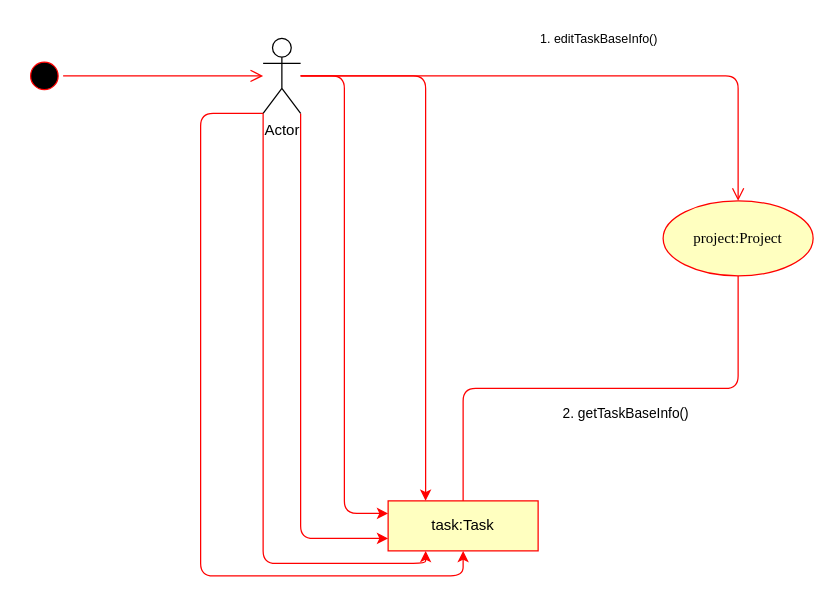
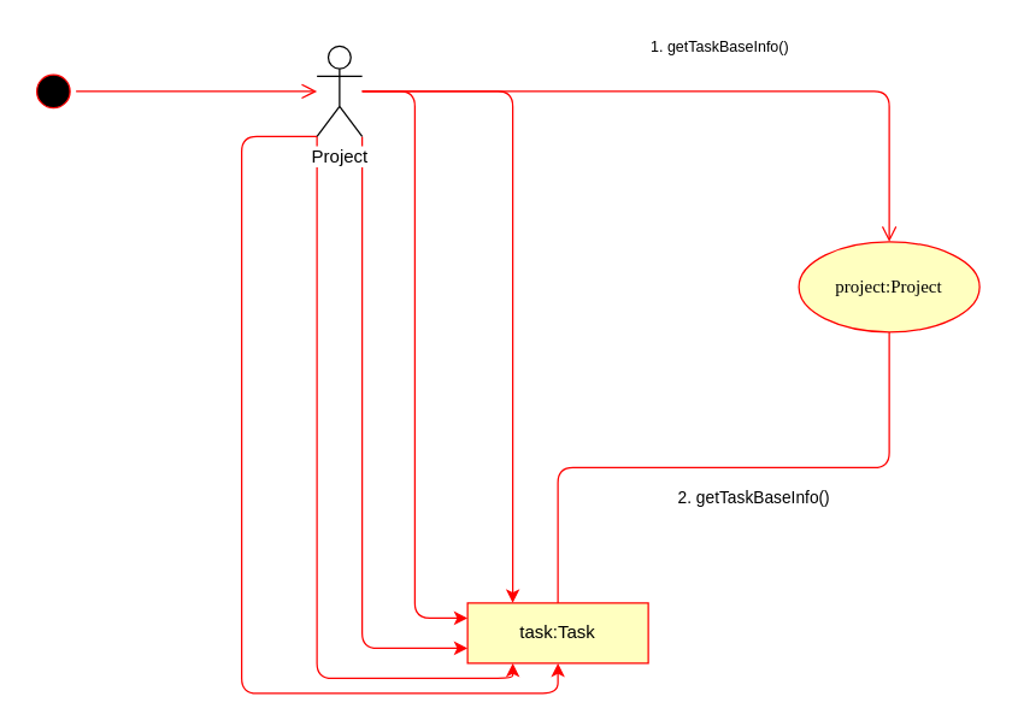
  <mxCell id="0" />
  <mxCell id="1" parent="0" />
  <mxCell id="2" value="" style="ellipse;html=1;shape=startState;fillColor=#000000;strokeColor=#ff0000;rounded=1;shadow=0;comic=0;labelBackgroundColor=none;fontFamily=Verdana;fontSize=12;fontColor=#000000;align=center;direction=south;" parent="1" vertex="1"><mxGeometry x="20" y="45" width="30" height="30" as="geometry" /></mxCell>
  <mxCell id="3" value="2. getTaskBaseInfo()" style="edgeStyle=orthogonalEdgeStyle;rounded=1;orthogonalLoop=1;jettySize=auto;html=1;exitX=0.5;exitY=1;exitDx=0;exitDy=0;strokeColor=#FF0000;endArrow=none;" parent="1" source="4" target="14" edge="1"><mxGeometry x="-0.1" y="20" relative="1" as="geometry"><mxPoint as="offset" /></mxGeometry></mxCell>
  <mxCell id="4" value="project:Project" style="ellipse;whiteSpace=wrap;html=1;arcSize=24;fillColor=#ffffc0;strokeColor=#ff0000;shadow=0;comic=0;labelBackgroundColor=none;fontFamily=Verdana;fontSize=12;fontColor=#000000;align=center;" parent="1" vertex="1"><mxGeometry x="530" y="160" width="120" height="60" as="geometry" /></mxCell>
  <mxCell id="5" style="edgeStyle=orthogonalEdgeStyle;html=1;labelBackgroundColor=none;endArrow=open;endSize=8;strokeColor=#ff0000;fontFamily=Verdana;fontSize=12;align=left;" parent="1" source="2" edge="1"><mxGeometry relative="1" as="geometry"><mxPoint x="210" y="60" as="targetPoint" /></mxGeometry></mxCell>
  <mxCell id="6" style="edgeStyle=orthogonalEdgeStyle;html=1;labelBackgroundColor=none;endArrow=open;endSize=8;strokeColor=#ff0000;fontFamily=Verdana;fontSize=12;align=left;" parent="1" target="4" edge="1"><mxGeometry relative="1" as="geometry"><Array as="points"><mxPoint x="250" y="60" /><mxPoint x="370" y="60" /></Array><mxPoint x="240" y="60" as="sourcePoint" /><mxPoint x="340" y="70" as="targetPoint" /></mxGeometry></mxCell>
  <mxCell id="7" style="edgeStyle=orthogonalEdgeStyle;rounded=1;orthogonalLoop=1;jettySize=auto;html=1;entryX=0.25;entryY=0;entryDx=0;entryDy=0;strokeColor=#FF0000;" edge="1" parent="1" source="12" target="14"><mxGeometry relative="1" as="geometry" /></mxCell>
  <mxCell id="8" style="edgeStyle=orthogonalEdgeStyle;rounded=1;orthogonalLoop=1;jettySize=auto;html=1;entryX=0;entryY=0.25;entryDx=0;entryDy=0;strokeColor=#FF0000;" edge="1" parent="1" source="12" target="14"><mxGeometry relative="1" as="geometry" /></mxCell>
  <mxCell id="9" style="edgeStyle=orthogonalEdgeStyle;rounded=1;orthogonalLoop=1;jettySize=auto;html=1;entryX=0;entryY=0.75;entryDx=0;entryDy=0;strokeColor=#FF0000;" edge="1" parent="1" source="12" target="14"><mxGeometry relative="1" as="geometry"><Array as="points"><mxPoint x="240" y="430" /></Array></mxGeometry></mxCell>
  <mxCell id="10" style="edgeStyle=orthogonalEdgeStyle;rounded=1;orthogonalLoop=1;jettySize=auto;html=1;strokeColor=#FF0000;entryX=0.25;entryY=1;entryDx=0;entryDy=0;" edge="1" parent="1" source="12" target="14"><mxGeometry relative="1" as="geometry"><mxPoint x="340" y="450" as="targetPoint" /><Array as="points"><mxPoint x="210" y="450" /><mxPoint x="340" y="450" /></Array></mxGeometry></mxCell>
  <mxCell id="11" style="edgeStyle=orthogonalEdgeStyle;rounded=1;orthogonalLoop=1;jettySize=auto;html=1;exitX=0;exitY=1;exitDx=0;exitDy=0;exitPerimeter=0;entryX=0.5;entryY=1;entryDx=0;entryDy=0;strokeColor=#FF0000;" edge="1" parent="1" source="12" target="14"><mxGeometry relative="1" as="geometry"><Array as="points"><mxPoint x="160" y="90" /><mxPoint x="160" y="460" /><mxPoint x="370" y="460" /></Array></mxGeometry></mxCell>
- <mxCell id="12" value="Actor" style="shape=umlActor;verticalLabelPosition=bottom;labelBackgroundColor=#ffffff;verticalAlign=top;html=1;outlineConnect=0;" parent="1" vertex="1"><mxGeometry x="210" y="30" width="30" height="60" as="geometry" /></mxCell>
- <mxCell id="13" value="&lt;font style=&quot;font-size: 10px&quot;&gt;1. editTaskBaseInfo()&lt;/font&gt;" style="text;html=1;resizable=0;points=[];autosize=1;align=left;verticalAlign=top;spacingTop=-4;" parent="1" vertex="1"><mxGeometry x="430" y="20" width="110" height="20" as="geometry" /></mxCell>
+ <mxCell id="12" value="Project" style="shape=umlActor;verticalLabelPosition=bottom;labelBackgroundColor=#ffffff;verticalAlign=top;html=1;outlineConnect=0;" parent="1" vertex="1"><mxGeometry x="210" y="30" width="30" height="60" as="geometry" /></mxCell>
+ <mxCell id="13" value="&lt;font style=&quot;font-size: 10px&quot;&gt;1. getTaskBaseInfo()&lt;/font&gt;" style="text;html=1;resizable=0;points=[];autosize=1;align=left;verticalAlign=top;spacingTop=-4;" parent="1" vertex="1"><mxGeometry x="430" y="20" width="110" height="20" as="geometry" /></mxCell>
  <mxCell id="14" value="task:Task" style="whiteSpace=wrap;html=1;arcSize=40;fontColor=#000000;fillColor=#ffffc0;strokeColor=#ff0000;rounded=0;" parent="1" vertex="1"><mxGeometry x="310" y="400" width="120" height="40" as="geometry" /></mxCell>
